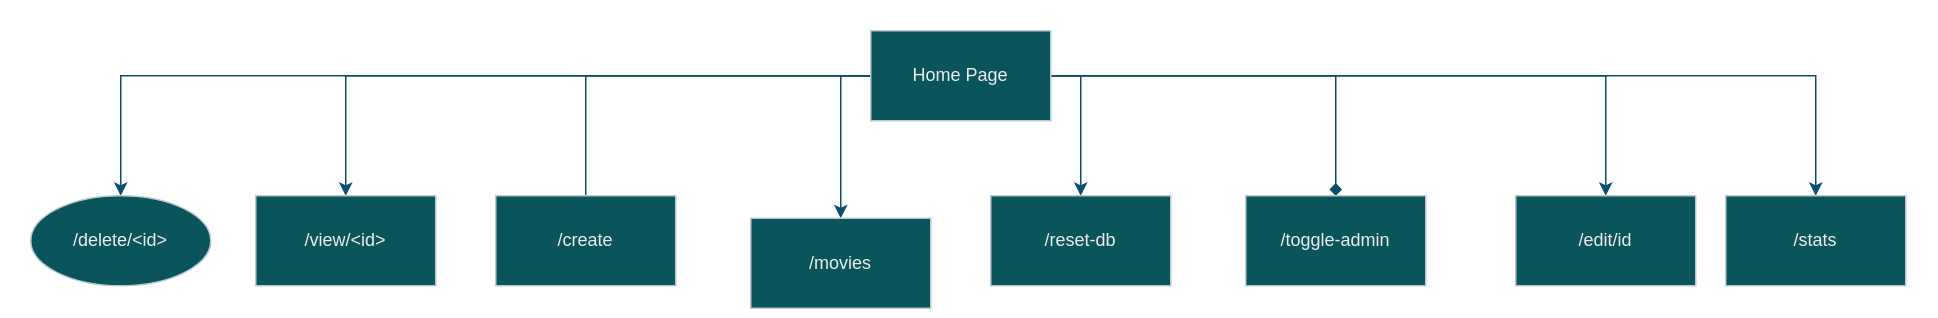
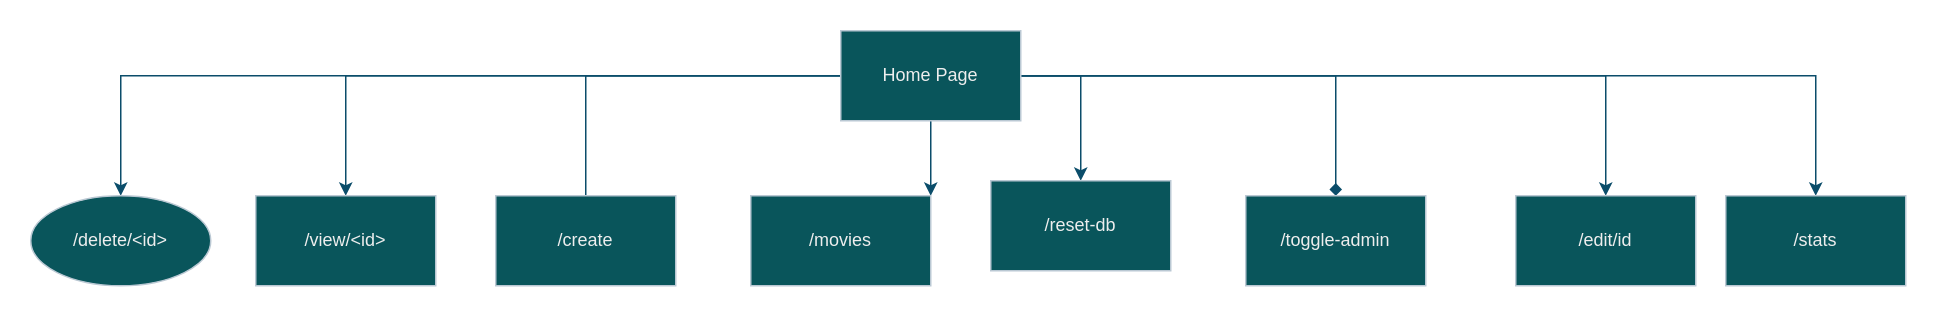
  <mxCell id="0" />
  <mxCell id="1" parent="0" />
  <mxCell id="2" value="" style="edgeStyle=orthogonalEdgeStyle;rounded=0;orthogonalLoop=1;jettySize=auto;html=1;labelBackgroundColor=none;strokeColor=#0B4D6A;fontColor=default;" parent="1" source="10" target="11" edge="1"><mxGeometry relative="1" as="geometry"><Array as="points"><mxPoint x="560" y="50" /></Array></mxGeometry></mxCell>
  <mxCell id="3" value="" style="edgeStyle=orthogonalEdgeStyle;rounded=0;orthogonalLoop=1;jettySize=auto;html=1;labelBackgroundColor=none;strokeColor=#0B4D6A;fontColor=default;endArrow=none;" parent="1" source="10" target="12" edge="1"><mxGeometry relative="1" as="geometry" /></mxCell>
  <mxCell id="4" value="" style="edgeStyle=orthogonalEdgeStyle;rounded=0;orthogonalLoop=1;jettySize=auto;html=1;labelBackgroundColor=none;strokeColor=#0B4D6A;fontColor=default;" parent="1" source="10" target="13" edge="1"><mxGeometry relative="1" as="geometry"><Array as="points"><mxPoint x="720" y="50" /></Array></mxGeometry></mxCell>
  <mxCell id="5" style="edgeStyle=orthogonalEdgeStyle;rounded=0;orthogonalLoop=1;jettySize=auto;html=1;entryX=0.5;entryY=0;entryDx=0;entryDy=0;labelBackgroundColor=none;strokeColor=#0B4D6A;fontColor=default;endArrow=diamond;" parent="1" source="10" target="14" edge="1"><mxGeometry relative="1" as="geometry"><mxPoint x="900" y="20" as="targetPoint" /></mxGeometry></mxCell>
  <mxCell id="6" style="edgeStyle=orthogonalEdgeStyle;rounded=0;orthogonalLoop=1;jettySize=auto;html=1;entryX=0.5;entryY=0;entryDx=0;entryDy=0;labelBackgroundColor=none;strokeColor=#0B4D6A;fontColor=default;" parent="1" source="10" target="15" edge="1"><mxGeometry relative="1" as="geometry" /></mxCell>
  <mxCell id="7" style="edgeStyle=orthogonalEdgeStyle;rounded=0;orthogonalLoop=1;jettySize=auto;html=1;entryX=0.5;entryY=0;entryDx=0;entryDy=0;labelBackgroundColor=none;strokeColor=#0B4D6A;fontColor=default;" parent="1" source="10" target="16" edge="1"><mxGeometry relative="1" as="geometry"><mxPoint x="1050" y="120" as="targetPoint" /></mxGeometry></mxCell>
  <mxCell id="8" style="edgeStyle=orthogonalEdgeStyle;rounded=0;orthogonalLoop=1;jettySize=auto;html=1;entryX=0.5;entryY=0;entryDx=0;entryDy=0;labelBackgroundColor=none;strokeColor=#0B4D6A;fontColor=default;" parent="1" source="10" target="17" edge="1"><mxGeometry relative="1" as="geometry"><mxPoint x="90" y="20" as="targetPoint" /></mxGeometry></mxCell>
  <mxCell id="9" style="edgeStyle=orthogonalEdgeStyle;rounded=0;orthogonalLoop=1;jettySize=auto;html=1;entryX=0.5;entryY=0;entryDx=0;entryDy=0;labelBackgroundColor=none;strokeColor=#0B4D6A;fontColor=default;" parent="1" source="10" target="18" edge="1"><mxGeometry relative="1" as="geometry"><mxPoint x="1180" y="20" as="targetPoint" /></mxGeometry></mxCell>
- <mxCell id="10" value="Home Page" style="rounded=0;whiteSpace=wrap;html=1;fillColor=#09555B;strokeColor=#BAC8D3;labelBackgroundColor=none;fontColor=#EEEEEE;" parent="1" vertex="1"><mxGeometry x="580" y="20" width="120" height="60" as="geometry" /></mxCell>
- <mxCell id="11" value="/movies" style="whiteSpace=wrap;html=1;rounded=0;fillColor=#09555B;strokeColor=#BAC8D3;labelBackgroundColor=none;fontColor=#EEEEEE;" parent="1" vertex="1"><mxGeometry x="500" y="145" width="120" height="60" as="geometry" /></mxCell>
+ <mxCell id="10" value="Home Page" style="rounded=0;whiteSpace=wrap;html=1;fillColor=#09555B;strokeColor=#BAC8D3;labelBackgroundColor=none;fontColor=#EEEEEE;" parent="1" vertex="1"><mxGeometry x="560" y="20" width="120" height="60" as="geometry" /></mxCell>
+ <mxCell id="11" value="/movies" style="whiteSpace=wrap;html=1;rounded=0;fillColor=#09555B;strokeColor=#BAC8D3;labelBackgroundColor=none;fontColor=#EEEEEE;" parent="1" vertex="1"><mxGeometry x="500" y="130" width="120" height="60" as="geometry" /></mxCell>
  <mxCell id="12" value="/create" style="whiteSpace=wrap;html=1;rounded=0;fillColor=#09555B;strokeColor=#BAC8D3;labelBackgroundColor=none;fontColor=#EEEEEE;" parent="1" vertex="1"><mxGeometry x="330" y="130" width="120" height="60" as="geometry" /></mxCell>
- <mxCell id="13" value="/reset-db" style="whiteSpace=wrap;html=1;rounded=0;fillColor=#09555B;strokeColor=#BAC8D3;labelBackgroundColor=none;fontColor=#EEEEEE;" parent="1" vertex="1"><mxGeometry x="660" y="130" width="120" height="60" as="geometry" /></mxCell>
+ <mxCell id="13" value="/reset-db" style="whiteSpace=wrap;html=1;rounded=0;fillColor=#09555B;strokeColor=#BAC8D3;labelBackgroundColor=none;fontColor=#EEEEEE;" parent="1" vertex="1"><mxGeometry x="660" y="120" width="120" height="60" as="geometry" /></mxCell>
  <mxCell id="14" value="/toggle-admin" style="whiteSpace=wrap;html=1;rounded=0;fillColor=#09555B;strokeColor=#BAC8D3;labelBackgroundColor=none;fontColor=#EEEEEE;" parent="1" vertex="1"><mxGeometry x="830" y="130" width="120" height="60" as="geometry" /></mxCell>
  <mxCell id="15" value="/view/&amp;lt;id&amp;gt;" style="whiteSpace=wrap;html=1;rounded=0;fillColor=#09555B;strokeColor=#BAC8D3;labelBackgroundColor=none;fontColor=#EEEEEE;" parent="1" vertex="1"><mxGeometry x="170" y="130" width="120" height="60" as="geometry" /></mxCell>
  <mxCell id="16" value="/edit/id" style="whiteSpace=wrap;html=1;rounded=0;fillColor=#09555B;strokeColor=#BAC8D3;labelBackgroundColor=none;fontColor=#EEEEEE;" parent="1" vertex="1"><mxGeometry x="1010" y="130" width="120" height="60" as="geometry" /></mxCell>
  <mxCell id="17" value="/delete/&amp;lt;id&amp;gt;" style="ellipse;whiteSpace=wrap;html=1;fillColor=#09555B;strokeColor=#BAC8D3;labelBackgroundColor=none;fontColor=#EEEEEE;" parent="1" vertex="1"><mxGeometry x="20" y="130" width="120" height="60" as="geometry" /></mxCell>
  <mxCell id="18" value="/stats" style="whiteSpace=wrap;html=1;rounded=0;fillColor=#09555B;strokeColor=#BAC8D3;labelBackgroundColor=none;fontColor=#EEEEEE;" parent="1" vertex="1"><mxGeometry x="1150" y="130" width="120" height="60" as="geometry" /></mxCell>
